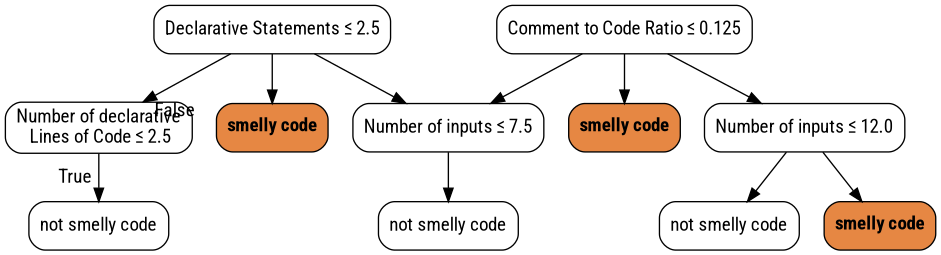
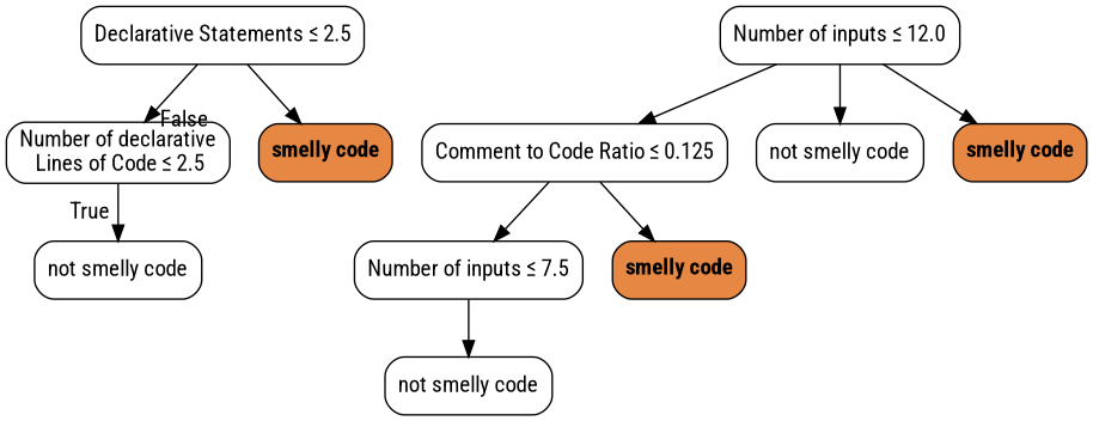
  digraph {
    fontname="Roboto Condensed"
    node [color=black fillcolor="#FFFFFF" fontname="Roboto Condensed" shape=box style="filled, rounded"]
    edge [fontname="Roboto Condensed"]
    n1 [label=<Number of declarative<br/> Lines of Code &le; 2.5>]
    n2 [label=<not smelly code>]
    n3 [label=<Declarative Statements &le; 2.5>]
    n4 [fillcolor="#e68743" label=<<b>smelly code</b>>]
    n5 [label=<Number of inputs &le; 7.5>]
    n6 [label=<not smelly code>]
    n7 [label=<Comment to Code Ratio &le; 0.125>]
    n8 [fillcolor="#e68743" label=<<b>smelly code</b>>]
    n9 [label=<Number of inputs &le; 12.0>]
    n10 [label=<not smelly code>]
    n11 [fillcolor="#e68743" label=<<b>smelly code</b>>]
    n1 -> n2 [headlabel=True labelangle=45 labeldistance=2.5]
    n3 -> n1 [headlabel=False labelangle=-45 labeldistance=2.5]
    n3 -> n4
-   n3 -> n5
    n5 -> n6
    n7 -> n5
    n7 -> n8
-   n7 -> n9
+   n9 -> n7
    n9 -> n10
    n9 -> n11
  }
